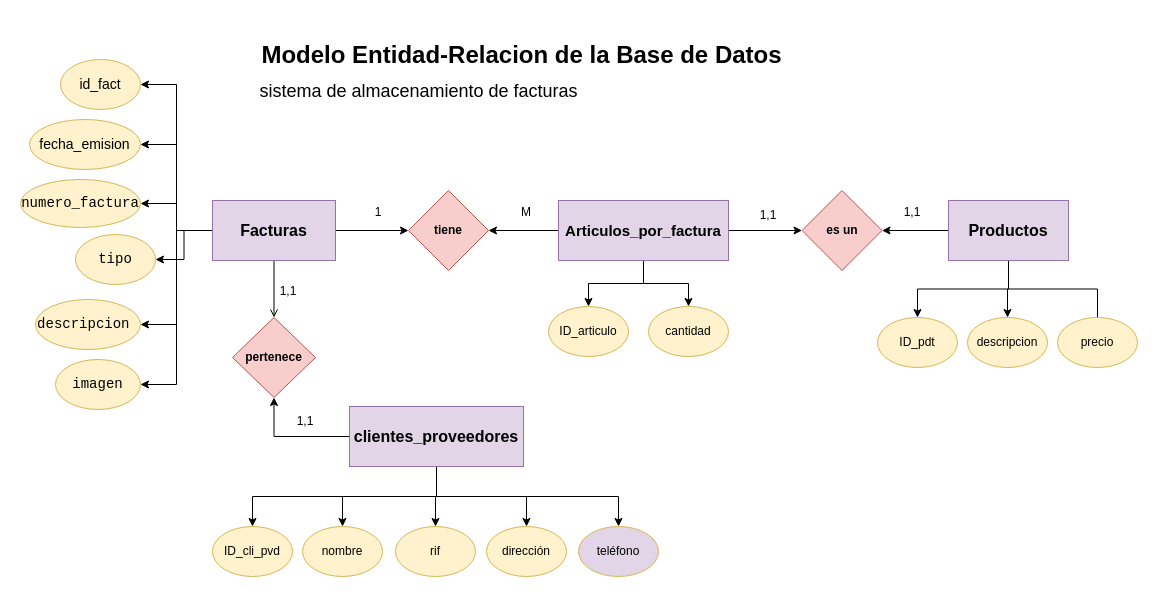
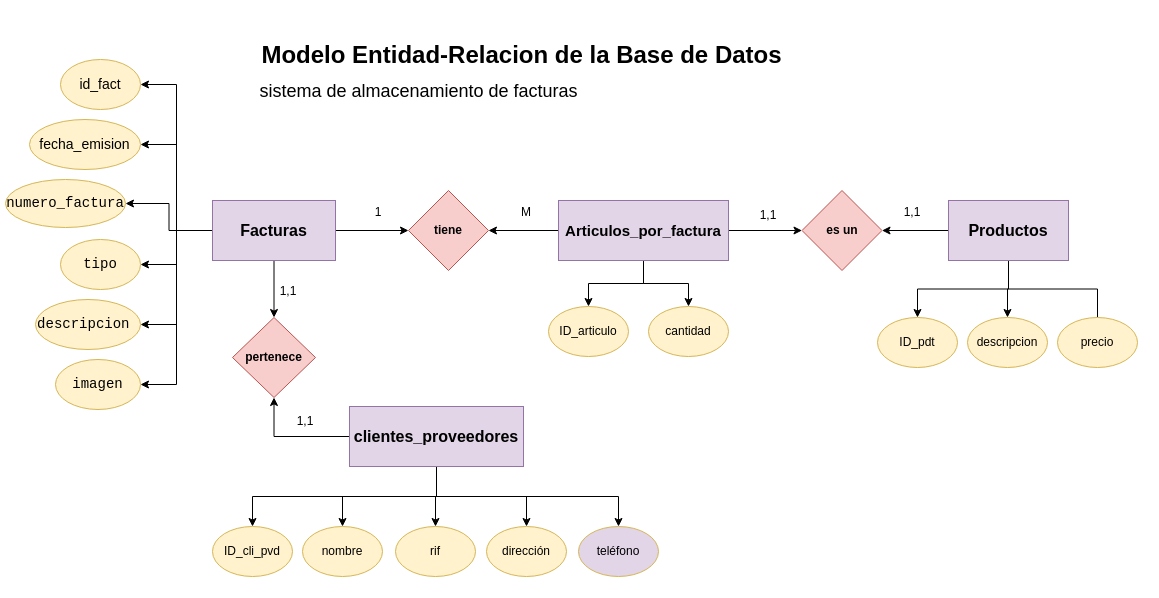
  <mxCell id="0" />
  <mxCell id="1" parent="0" />
  <mxCell id="2" style="edgeStyle=orthogonalEdgeStyle;rounded=0;orthogonalLoop=1;jettySize=auto;html=1;exitX=1;exitY=0.5;exitDx=0;exitDy=0;entryX=0;entryY=0.5;entryDx=0;entryDy=0;" parent="1" source="10" target="23" edge="1"><mxGeometry relative="1" as="geometry" /></mxCell>
- <mxCell id="3" style="edgeStyle=orthogonalEdgeStyle;rounded=0;orthogonalLoop=1;jettySize=auto;html=1;exitX=0.5;exitY=1;exitDx=0;exitDy=0;entryX=0.5;entryY=0;entryDx=0;entryDy=0;endArrow=open;" parent="1" source="10" target="24" edge="1"><mxGeometry relative="1" as="geometry" /></mxCell>
+ <mxCell id="3" style="edgeStyle=orthogonalEdgeStyle;rounded=0;orthogonalLoop=1;jettySize=auto;html=1;exitX=0.5;exitY=1;exitDx=0;exitDy=0;entryX=0.5;entryY=0;entryDx=0;entryDy=0;" parent="1" source="10" target="24" edge="1"><mxGeometry relative="1" as="geometry" /></mxCell>
  <mxCell id="4" style="edgeStyle=orthogonalEdgeStyle;rounded=0;orthogonalLoop=1;jettySize=auto;html=1;exitX=0;exitY=0.5;exitDx=0;exitDy=0;entryX=1;entryY=0.5;entryDx=0;entryDy=0;" parent="1" source="10" target="41" edge="1"><mxGeometry relative="1" as="geometry" /></mxCell>
  <mxCell id="5" style="edgeStyle=orthogonalEdgeStyle;rounded=0;orthogonalLoop=1;jettySize=auto;html=1;exitX=0;exitY=0.5;exitDx=0;exitDy=0;entryX=1;entryY=0.5;entryDx=0;entryDy=0;" parent="1" source="10" target="42" edge="1"><mxGeometry relative="1" as="geometry" /></mxCell>
  <mxCell id="6" style="edgeStyle=orthogonalEdgeStyle;rounded=0;orthogonalLoop=1;jettySize=auto;html=1;exitX=0;exitY=0.5;exitDx=0;exitDy=0;entryX=1;entryY=0.5;entryDx=0;entryDy=0;" parent="1" source="10" target="43" edge="1"><mxGeometry relative="1" as="geometry" /></mxCell>
  <mxCell id="7" style="edgeStyle=orthogonalEdgeStyle;rounded=0;orthogonalLoop=1;jettySize=auto;html=1;exitX=0;exitY=0.5;exitDx=0;exitDy=0;entryX=1;entryY=0.5;entryDx=0;entryDy=0;" parent="1" source="10" target="45" edge="1"><mxGeometry relative="1" as="geometry" /></mxCell>
  <mxCell id="8" style="edgeStyle=orthogonalEdgeStyle;rounded=0;orthogonalLoop=1;jettySize=auto;html=1;exitX=0;exitY=0.5;exitDx=0;exitDy=0;entryX=1;entryY=0.5;entryDx=0;entryDy=0;" parent="1" source="10" target="44" edge="1"><mxGeometry relative="1" as="geometry" /></mxCell>
  <mxCell id="9" style="edgeStyle=orthogonalEdgeStyle;rounded=0;orthogonalLoop=1;jettySize=auto;html=1;exitX=0;exitY=0.5;exitDx=0;exitDy=0;entryX=1;entryY=0.5;entryDx=0;entryDy=0;" parent="1" source="10" target="46" edge="1"><mxGeometry relative="1" as="geometry" /></mxCell>
  <mxCell id="10" value="&lt;font style=&quot;font-size: 16px;&quot;&gt;&lt;b style=&quot;font-size: 16px;&quot;&gt;Facturas&lt;/b&gt;&lt;/font&gt;" style="rounded=0;whiteSpace=wrap;html=1;strokeColor=#9673a6;fillColor=#e1d5e7;fontSize=16;" parent="1" vertex="1"><mxGeometry x="212" y="200" width="123" height="60" as="geometry" /></mxCell>
  <mxCell id="11" style="edgeStyle=orthogonalEdgeStyle;rounded=0;orthogonalLoop=1;jettySize=auto;html=1;exitX=0;exitY=0.5;exitDx=0;exitDy=0;entryX=1;entryY=0.5;entryDx=0;entryDy=0;" parent="1" source="15" target="33" edge="1"><mxGeometry relative="1" as="geometry" /></mxCell>
  <mxCell id="12" style="edgeStyle=orthogonalEdgeStyle;rounded=0;orthogonalLoop=1;jettySize=auto;html=1;exitX=0.5;exitY=1;exitDx=0;exitDy=0;" parent="1" source="15" target="25" edge="1"><mxGeometry relative="1" as="geometry" /></mxCell>
  <mxCell id="13" style="edgeStyle=orthogonalEdgeStyle;rounded=0;orthogonalLoop=1;jettySize=auto;html=1;exitX=0.5;exitY=1;exitDx=0;exitDy=0;entryX=0.5;entryY=0;entryDx=0;entryDy=0;" parent="1" source="15" target="26" edge="1"><mxGeometry relative="1" as="geometry" /></mxCell>
  <mxCell id="14" style="edgeStyle=orthogonalEdgeStyle;rounded=0;orthogonalLoop=1;jettySize=auto;html=1;exitX=0.5;exitY=1;exitDx=0;exitDy=0;entryX=0.5;entryY=0;entryDx=0;entryDy=0;endArrow=none;" parent="1" source="15" target="27" edge="1"><mxGeometry relative="1" as="geometry" /></mxCell>
  <mxCell id="15" value="&lt;b style=&quot;font-size: 16px;&quot;&gt;&lt;font style=&quot;font-size: 16px;&quot;&gt;Productos&lt;/font&gt;&lt;/b&gt;" style="rounded=0;whiteSpace=wrap;html=1;fillColor=#e1d5e7;strokeColor=#9673a6;fontSize=16;" parent="1" vertex="1"><mxGeometry x="948" y="200" width="120" height="60" as="geometry" /></mxCell>
  <mxCell id="16" style="edgeStyle=orthogonalEdgeStyle;rounded=0;orthogonalLoop=1;jettySize=auto;html=1;exitX=0.5;exitY=1;exitDx=0;exitDy=0;entryX=0.5;entryY=0;entryDx=0;entryDy=0;" parent="1" source="22" target="36" edge="1"><mxGeometry relative="1" as="geometry"><mxPoint x="330" y="526" as="targetPoint" /></mxGeometry></mxCell>
  <mxCell id="17" style="edgeStyle=orthogonalEdgeStyle;rounded=0;orthogonalLoop=1;jettySize=auto;html=1;exitX=0.5;exitY=1;exitDx=0;exitDy=0;entryX=0.5;entryY=0;entryDx=0;entryDy=0;" parent="1" source="22" target="37" edge="1"><mxGeometry relative="1" as="geometry" /></mxCell>
  <mxCell id="18" style="edgeStyle=orthogonalEdgeStyle;rounded=0;orthogonalLoop=1;jettySize=auto;html=1;exitX=0.5;exitY=1;exitDx=0;exitDy=0;entryX=0.5;entryY=0;entryDx=0;entryDy=0;" parent="1" source="22" target="40" edge="1"><mxGeometry relative="1" as="geometry" /></mxCell>
  <mxCell id="19" style="edgeStyle=orthogonalEdgeStyle;rounded=0;orthogonalLoop=1;jettySize=auto;html=1;exitX=0.5;exitY=1;exitDx=0;exitDy=0;entryX=0.5;entryY=0;entryDx=0;entryDy=0;" parent="1" source="22" target="39" edge="1"><mxGeometry relative="1" as="geometry" /></mxCell>
  <mxCell id="20" style="edgeStyle=orthogonalEdgeStyle;rounded=0;orthogonalLoop=1;jettySize=auto;html=1;exitX=0;exitY=0.5;exitDx=0;exitDy=0;entryX=0.5;entryY=1;entryDx=0;entryDy=0;" parent="1" source="22" target="24" edge="1"><mxGeometry relative="1" as="geometry" /></mxCell>
  <mxCell id="21" style="edgeStyle=orthogonalEdgeStyle;rounded=0;orthogonalLoop=1;jettySize=auto;html=1;exitX=0.5;exitY=1;exitDx=0;exitDy=0;entryX=0.5;entryY=0;entryDx=0;entryDy=0;" parent="1" source="22" target="38" edge="1"><mxGeometry relative="1" as="geometry" /></mxCell>
  <mxCell id="22" value="&lt;b style=&quot;font-size: 16px;&quot;&gt;&lt;font style=&quot;font-size: 16px;&quot;&gt;clientes_proveedores&lt;/font&gt;&lt;/b&gt;" style="rounded=0;whiteSpace=wrap;html=1;fillColor=#e1d5e7;strokeColor=#9673a6;fontSize=16;" parent="1" vertex="1"><mxGeometry x="349" y="406" width="174" height="60" as="geometry" /></mxCell>
  <mxCell id="23" value="&lt;b&gt;tiene&lt;/b&gt;" style="rhombus;whiteSpace=wrap;html=1;fillColor=#f8cecc;strokeColor=#b85450;" parent="1" vertex="1"><mxGeometry x="408" y="190" width="80" height="80" as="geometry" /></mxCell>
  <mxCell id="24" value="&lt;b&gt;pertenece&lt;/b&gt;" style="rhombus;whiteSpace=wrap;html=1;fillColor=#f8cecc;strokeColor=#b85450;" parent="1" vertex="1"><mxGeometry x="232" y="317" width="83" height="80" as="geometry" /></mxCell>
  <mxCell id="25" value="ID_pdt" style="ellipse;whiteSpace=wrap;html=1;fillColor=#fff2cc;strokeColor=#d6b656;" parent="1" vertex="1"><mxGeometry x="877" y="317" width="80" height="50" as="geometry" /></mxCell>
  <mxCell id="26" value="descripcion" style="ellipse;whiteSpace=wrap;html=1;fillColor=#fff2cc;strokeColor=#d6b656;" parent="1" vertex="1"><mxGeometry x="967" y="317" width="80" height="50" as="geometry" /></mxCell>
  <mxCell id="27" value="precio" style="ellipse;whiteSpace=wrap;html=1;fillColor=#fff2cc;strokeColor=#d6b656;" parent="1" vertex="1"><mxGeometry x="1057" y="317" width="80" height="50" as="geometry" /></mxCell>
  <mxCell id="28" style="edgeStyle=orthogonalEdgeStyle;rounded=0;orthogonalLoop=1;jettySize=auto;html=1;exitX=1;exitY=0.5;exitDx=0;exitDy=0;entryX=0;entryY=0.5;entryDx=0;entryDy=0;" parent="1" source="32" target="33" edge="1"><mxGeometry relative="1" as="geometry" /></mxCell>
  <mxCell id="29" style="edgeStyle=orthogonalEdgeStyle;rounded=0;orthogonalLoop=1;jettySize=auto;html=1;exitX=0;exitY=0.5;exitDx=0;exitDy=0;entryX=1;entryY=0.5;entryDx=0;entryDy=0;" parent="1" source="32" target="23" edge="1"><mxGeometry relative="1" as="geometry" /></mxCell>
  <mxCell id="30" style="edgeStyle=orthogonalEdgeStyle;rounded=0;orthogonalLoop=1;jettySize=auto;html=1;exitX=0.5;exitY=1;exitDx=0;exitDy=0;entryX=0.5;entryY=0;entryDx=0;entryDy=0;" parent="1" source="32" target="34" edge="1"><mxGeometry relative="1" as="geometry" /></mxCell>
  <mxCell id="31" style="edgeStyle=orthogonalEdgeStyle;rounded=0;orthogonalLoop=1;jettySize=auto;html=1;exitX=0.5;exitY=1;exitDx=0;exitDy=0;entryX=0.5;entryY=0;entryDx=0;entryDy=0;" parent="1" source="32" target="35" edge="1"><mxGeometry relative="1" as="geometry" /></mxCell>
  <mxCell id="32" value="&lt;b&gt;&lt;font style=&quot;font-size: 15px;&quot;&gt;Articulos_por_factura&lt;/font&gt;&lt;/b&gt;" style="rounded=0;whiteSpace=wrap;html=1;fillColor=#e1d5e7;strokeColor=#9673a6;" parent="1" vertex="1"><mxGeometry x="558" y="200" width="170" height="60" as="geometry" /></mxCell>
  <mxCell id="33" value="&lt;b&gt;es un&lt;/b&gt;" style="rhombus;whiteSpace=wrap;html=1;fillColor=#f8cecc;strokeColor=#b85450;" parent="1" vertex="1"><mxGeometry x="801.5" y="190" width="80" height="80" as="geometry" /></mxCell>
  <mxCell id="34" value="ID_articulo" style="ellipse;whiteSpace=wrap;html=1;fillColor=#fff2cc;strokeColor=#d6b656;" parent="1" vertex="1"><mxGeometry x="548" y="306" width="80" height="50" as="geometry" /></mxCell>
  <mxCell id="35" value="cantidad" style="ellipse;whiteSpace=wrap;html=1;fillColor=#fff2cc;strokeColor=#d6b656;" parent="1" vertex="1"><mxGeometry x="648" y="306" width="80" height="50" as="geometry" /></mxCell>
  <mxCell id="36" value="ID_cli_pvd" style="ellipse;whiteSpace=wrap;html=1;fillColor=#fff2cc;strokeColor=#d6b656;" parent="1" vertex="1"><mxGeometry x="212" y="526" width="80" height="50" as="geometry" /></mxCell>
  <mxCell id="37" value="nombre" style="ellipse;whiteSpace=wrap;html=1;fillColor=#fff2cc;strokeColor=#d6b656;" parent="1" vertex="1"><mxGeometry x="302" y="526" width="80" height="50" as="geometry" /></mxCell>
  <mxCell id="38" value="rif" style="ellipse;whiteSpace=wrap;html=1;fillColor=#fff2cc;strokeColor=#d6b656;" parent="1" vertex="1"><mxGeometry x="395" y="526" width="80" height="50" as="geometry" /></mxCell>
  <mxCell id="39" value="teléfono" style="ellipse;whiteSpace=wrap;html=1;fillColor=#e1d5e7;strokeColor=#d6b656;" parent="1" vertex="1"><mxGeometry x="578" y="526" width="80" height="50" as="geometry" /></mxCell>
  <mxCell id="40" value="dirección" style="ellipse;whiteSpace=wrap;html=1;fillColor=#fff2cc;strokeColor=#d6b656;" parent="1" vertex="1"><mxGeometry x="486" y="526" width="80" height="50" as="geometry" /></mxCell>
  <mxCell id="41" value="&lt;div style=&quot;font-size: 14px; line-height: 19px; white-space: pre;&quot;&gt;&lt;div style=&quot;line-height: 19px;&quot;&gt;id_fact&lt;/div&gt;&lt;/div&gt;" style="ellipse;whiteSpace=wrap;html=1;fillColor=#fff2cc;strokeColor=#d6b656;" parent="1" vertex="1"><mxGeometry x="60" y="59" width="80" height="50" as="geometry" /></mxCell>
  <mxCell id="42" value="&lt;div style=&quot;font-size: 14px; line-height: 19px; white-space: pre;&quot;&gt;&lt;font style=&quot;&quot; face=&quot;Helvetica&quot;&gt;fecha_emision&lt;/font&gt;&lt;/div&gt;" style="ellipse;whiteSpace=wrap;html=1;fillColor=#fff2cc;strokeColor=#d6b656;" parent="1" vertex="1"><mxGeometry x="29" y="119" width="111" height="50" as="geometry" /></mxCell>
- <mxCell id="43" value="&lt;div style=&quot;font-family: Consolas, &amp;quot;Courier New&amp;quot;, monospace; font-size: 14px; line-height: 19px; white-space: pre;&quot;&gt;numero_factura&lt;/div&gt;" style="ellipse;whiteSpace=wrap;html=1;fillColor=#fff2cc;strokeColor=#d6b656;" parent="1" vertex="1"><mxGeometry x="20" y="179" width="120" height="48" as="geometry" /></mxCell>
+ <mxCell id="43" value="&lt;div style=&quot;font-family: Consolas, &amp;quot;Courier New&amp;quot;, monospace; font-size: 14px; line-height: 19px; white-space: pre;&quot;&gt;numero_factura&lt;/div&gt;" style="ellipse;whiteSpace=wrap;html=1;fillColor=#fff2cc;strokeColor=#d6b656;" parent="1" vertex="1"><mxGeometry x="5" y="179" width="120" height="48" as="geometry" /></mxCell>
  <mxCell id="44" value="&lt;div style=&quot;font-family: Consolas, &amp;quot;Courier New&amp;quot;, monospace; font-size: 14px; line-height: 19px; white-space: pre;&quot;&gt;descripcion &lt;/div&gt;" style="ellipse;whiteSpace=wrap;html=1;fillColor=#fff2cc;strokeColor=#d6b656;" parent="1" vertex="1"><mxGeometry x="35" y="299" width="105" height="50" as="geometry" /></mxCell>
- <mxCell id="45" value="&lt;div style=&quot;font-family: Consolas, &amp;quot;Courier New&amp;quot;, monospace; font-size: 14px; line-height: 19px; white-space: pre;&quot;&gt;tipo&lt;/div&gt;" style="ellipse;whiteSpace=wrap;html=1;fillColor=#fff2cc;strokeColor=#d6b656;" parent="1" vertex="1"><mxGeometry x="75" y="234" width="80" height="50" as="geometry" /></mxCell>
+ <mxCell id="45" value="&lt;div style=&quot;font-family: Consolas, &amp;quot;Courier New&amp;quot;, monospace; font-size: 14px; line-height: 19px; white-space: pre;&quot;&gt;tipo&lt;/div&gt;" style="ellipse;whiteSpace=wrap;html=1;fillColor=#fff2cc;strokeColor=#d6b656;" parent="1" vertex="1"><mxGeometry x="60" y="239" width="80" height="50" as="geometry" /></mxCell>
  <mxCell id="46" value="&lt;div style=&quot;font-family: Consolas, &amp;quot;Courier New&amp;quot;, monospace; font-weight: normal; font-size: 14px; line-height: 19px; white-space: pre;&quot;&gt;&lt;div&gt;imagen&lt;/div&gt;&lt;/div&gt;" style="ellipse;whiteSpace=wrap;html=1;fillColor=#fff2cc;strokeColor=#d6b656;" parent="1" vertex="1"><mxGeometry x="55" y="359" width="85" height="50" as="geometry" /></mxCell>
  <mxCell id="47" value="1,1" style="text;html=1;align=center;verticalAlign=middle;whiteSpace=wrap;rounded=0;" parent="1" vertex="1"><mxGeometry x="258" y="276" width="60" height="30" as="geometry" /></mxCell>
  <mxCell id="48" value="1,1" style="text;html=1;align=center;verticalAlign=middle;whiteSpace=wrap;rounded=0;" parent="1" vertex="1"><mxGeometry x="275" y="406" width="60" height="30" as="geometry" /></mxCell>
  <mxCell id="49" value="1,1" style="text;html=1;align=center;verticalAlign=middle;whiteSpace=wrap;rounded=0;" parent="1" vertex="1"><mxGeometry x="738" y="200" width="60" height="30" as="geometry" /></mxCell>
  <mxCell id="50" value="1,1" style="text;html=1;align=center;verticalAlign=middle;whiteSpace=wrap;rounded=0;" parent="1" vertex="1"><mxGeometry x="881.5" y="197" width="60" height="30" as="geometry" /></mxCell>
  <mxCell id="51" value="1" style="text;html=1;align=center;verticalAlign=middle;whiteSpace=wrap;rounded=0;" parent="1" vertex="1"><mxGeometry x="348" y="197" width="60" height="30" as="geometry" /></mxCell>
  <mxCell id="52" value="M" style="text;html=1;align=center;verticalAlign=middle;whiteSpace=wrap;rounded=0;" parent="1" vertex="1"><mxGeometry x="496" y="197" width="60" height="30" as="geometry" /></mxCell>
  <mxCell id="53" value="Modelo Entidad-Relacion de la Base de Datos" style="text;strokeColor=none;fillColor=none;html=1;fontSize=24;fontStyle=1;verticalAlign=middle;align=center;" vertex="1" parent="1"><mxGeometry x="258" width="525" height="70" as="geometry" y="20" /></mxCell>
  <mxCell id="54" value="&lt;span style=&quot;font-weight: normal;&quot;&gt;&lt;font style=&quot;font-size: 18px;&quot;&gt;sistema de almacenamiento de facturas&lt;/font&gt;&lt;/span&gt;" style="text;strokeColor=none;fillColor=none;html=1;fontSize=24;fontStyle=1;verticalAlign=middle;align=center;" vertex="1" parent="1"><mxGeometry x="248" y="69" width="340" height="40" as="geometry" /></mxCell>
